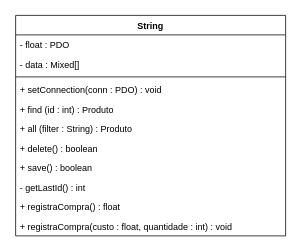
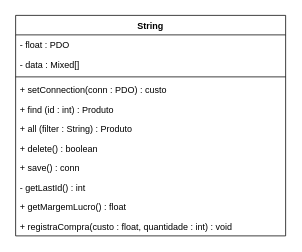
  <mxCell id="0" />
  <mxCell id="1" parent="0" />
  <mxCell id="2" value="String" style="swimlane;fontStyle=1;align=center;verticalAlign=top;childLayout=stackLayout;horizontal=1;startSize=26;horizontalStack=0;resizeParent=1;resizeParentMax=0;resizeLast=0;collapsible=1;marginBottom=0;" vertex="1" parent="1"><mxGeometry x="20" y="20" width="360" height="294" as="geometry" /></mxCell>
  <mxCell id="3" value="- float : PDO" style="text;strokeColor=none;fillColor=none;align=left;verticalAlign=top;spacingLeft=4;spacingRight=4;overflow=hidden;rotatable=0;points=[[0,0.5],[1,0.5]];portConstraint=eastwest;" vertex="1" parent="2"><mxGeometry y="26" width="360" height="26" as="geometry" /></mxCell>
  <mxCell id="4" value="- data : Mixed[]" style="text;strokeColor=none;fillColor=none;align=left;verticalAlign=top;spacingLeft=4;spacingRight=4;overflow=hidden;rotatable=0;points=[[0,0.5],[1,0.5]];portConstraint=eastwest;" vertex="1" parent="2"><mxGeometry y="52" width="360" height="26" as="geometry" /></mxCell>
  <mxCell id="5" value="" style="line;strokeWidth=1;fillColor=none;align=left;verticalAlign=middle;spacingTop=-1;spacingLeft=3;spacingRight=3;rotatable=0;labelPosition=right;points=[];portConstraint=eastwest;" vertex="1" parent="2"><mxGeometry y="78" width="360" height="8" as="geometry" /></mxCell>
- <mxCell id="6" value="+ setConnection(conn : PDO) : void" style="text;strokeColor=none;fillColor=none;align=left;verticalAlign=top;spacingLeft=4;spacingRight=4;overflow=hidden;rotatable=0;points=[[0,0.5],[1,0.5]];portConstraint=eastwest;" vertex="1" parent="2"><mxGeometry y="86" width="360" height="26" as="geometry" /></mxCell>
+ <mxCell id="6" value="+ setConnection(conn : PDO) : custo" style="text;strokeColor=none;fillColor=none;align=left;verticalAlign=top;spacingLeft=4;spacingRight=4;overflow=hidden;rotatable=0;points=[[0,0.5],[1,0.5]];portConstraint=eastwest;" vertex="1" parent="2"><mxGeometry y="86" width="360" height="26" as="geometry" /></mxCell>
  <mxCell id="7" value="+ find (id : int) : Produto" style="text;strokeColor=none;fillColor=none;align=left;verticalAlign=top;spacingLeft=4;spacingRight=4;overflow=hidden;rotatable=0;points=[[0,0.5],[1,0.5]];portConstraint=eastwest;" vertex="1" parent="2"><mxGeometry y="112" width="360" height="26" as="geometry" /></mxCell>
  <mxCell id="8" value="+ all (filter : String) : Produto" style="text;strokeColor=none;fillColor=none;align=left;verticalAlign=top;spacingLeft=4;spacingRight=4;overflow=hidden;rotatable=0;points=[[0,0.5],[1,0.5]];portConstraint=eastwest;" vertex="1" parent="2"><mxGeometry y="138" width="360" height="26" as="geometry" /></mxCell>
  <mxCell id="9" value="+ delete() : boolean" style="text;strokeColor=none;fillColor=none;align=left;verticalAlign=top;spacingLeft=4;spacingRight=4;overflow=hidden;rotatable=0;points=[[0,0.5],[1,0.5]];portConstraint=eastwest;" vertex="1" parent="2"><mxGeometry y="164" width="360" height="26" as="geometry" /></mxCell>
- <mxCell id="10" value="+ save() : boolean" style="text;strokeColor=none;fillColor=none;align=left;verticalAlign=top;spacingLeft=4;spacingRight=4;overflow=hidden;rotatable=0;points=[[0,0.5],[1,0.5]];portConstraint=eastwest;" vertex="1" parent="2"><mxGeometry y="190" width="360" height="26" as="geometry" /></mxCell>
+ <mxCell id="10" value="+ save() : conn" style="text;strokeColor=none;fillColor=none;align=left;verticalAlign=top;spacingLeft=4;spacingRight=4;overflow=hidden;rotatable=0;points=[[0,0.5],[1,0.5]];portConstraint=eastwest;" vertex="1" parent="2"><mxGeometry y="190" width="360" height="26" as="geometry" /></mxCell>
  <mxCell id="11" value="- getLastId() : int" style="text;strokeColor=none;fillColor=none;align=left;verticalAlign=top;spacingLeft=4;spacingRight=4;overflow=hidden;rotatable=0;points=[[0,0.5],[1,0.5]];portConstraint=eastwest;" vertex="1" parent="2"><mxGeometry y="216" width="360" height="26" as="geometry" /></mxCell>
- <mxCell id="12" value="+ registraCompra() : float" style="text;strokeColor=none;fillColor=none;align=left;verticalAlign=top;spacingLeft=4;spacingRight=4;overflow=hidden;rotatable=0;points=[[0,0.5],[1,0.5]];portConstraint=eastwest;" vertex="1" parent="2"><mxGeometry y="242" width="360" height="26" as="geometry" /></mxCell>
+ <mxCell id="12" value="+ getMargemLucro() : float" style="text;strokeColor=none;fillColor=none;align=left;verticalAlign=top;spacingLeft=4;spacingRight=4;overflow=hidden;rotatable=0;points=[[0,0.5],[1,0.5]];portConstraint=eastwest;" vertex="1" parent="2"><mxGeometry y="242" width="360" height="26" as="geometry" /></mxCell>
  <mxCell id="13" value="+ registraCompra(custo : float, quantidade : int) : void" style="text;strokeColor=none;fillColor=none;align=left;verticalAlign=top;spacingLeft=4;spacingRight=4;overflow=hidden;rotatable=0;points=[[0,0.5],[1,0.5]];portConstraint=eastwest;" vertex="1" parent="2"><mxGeometry y="268" width="360" height="26" as="geometry" /></mxCell>
